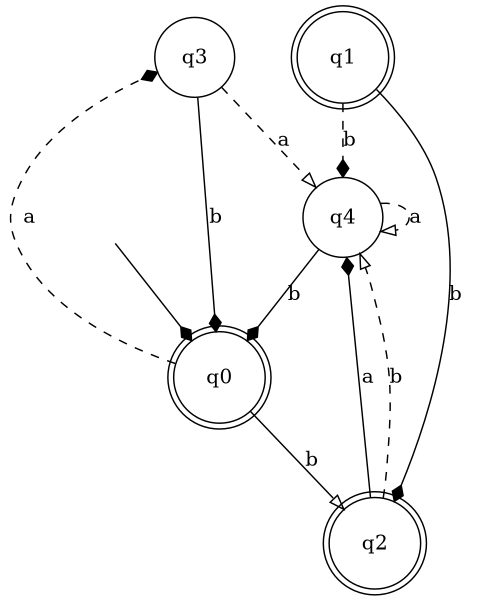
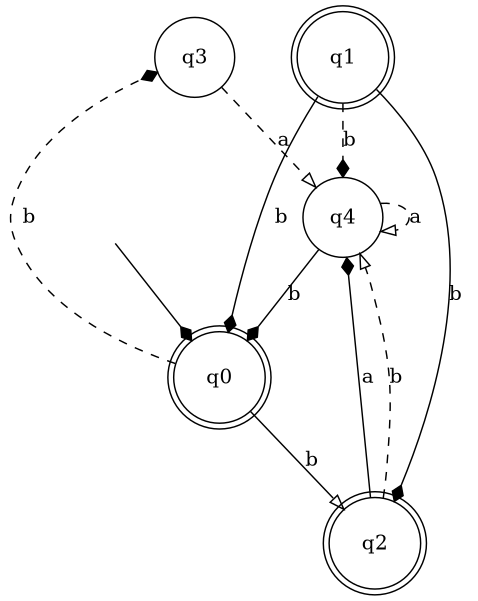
  digraph {
    node [shape=doublecircle]
    edge [arrowhead=diamond style=solid]
    n1 [label=<<TABLE BORDER="0" CELLBORDER="0" CELLSPACING="0"><TR><TD>q3</TD></TR></TABLE>> shape=circle]
    n2 [label=<<TABLE BORDER="0" CELLBORDER="0" CELLSPACING="0"><TR><TD>q4</TD></TR></TABLE>> shape=circle]
    n3 [label=<<TABLE BORDER="0" CELLBORDER="0" CELLSPACING="0"><TR><TD>q0</TD></TR></TABLE>>]
    n4 [label=<<TABLE BORDER="0" CELLBORDER="0" CELLSPACING="0"><TR><TD>q2</TD></TR></TABLE>>]
    n5 [label=<<TABLE BORDER="0" CELLBORDER="0" CELLSPACING="0"><TR><TD>q1</TD></TR></TABLE>>]
    n6 [label=<<TABLE BORDER="0" CELLBORDER="" CELLSPACING="0"><TR><TD>_nil</TD></TR></TABLE>> style=invis shape=""]
    n1 -> n2 [arrowhead=onormal label=a style=dashed]
-   n1 -> n3 [label=b]
+   n5 -> n3 [label=b]
    n2 -> n2 [arrowhead=onormal label=a style=dashed]
    n2 -> n3 [label=b]
-   n3 -> n1 [label=a style=dashed]
+   n3 -> n1 [label=b style=dashed]
    n3 -> n4 [arrowhead=onormal label=b]
    n4 -> n2 [label=a]
    n4 -> n2 [arrowhead=onormal label=b style=dashed]
    n5 -> n2 [label=b style=dashed]
    n5 -> n4 [label=b]
    n6 -> n3
  }
